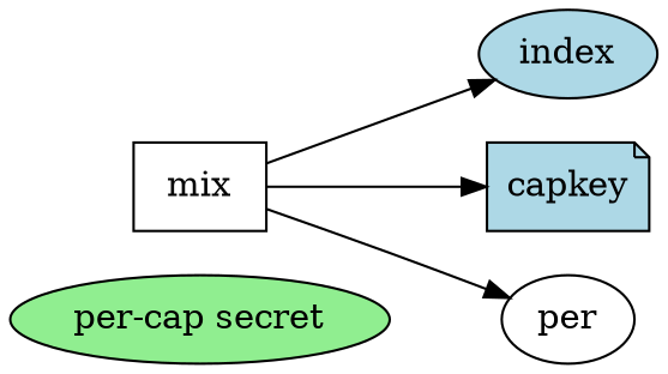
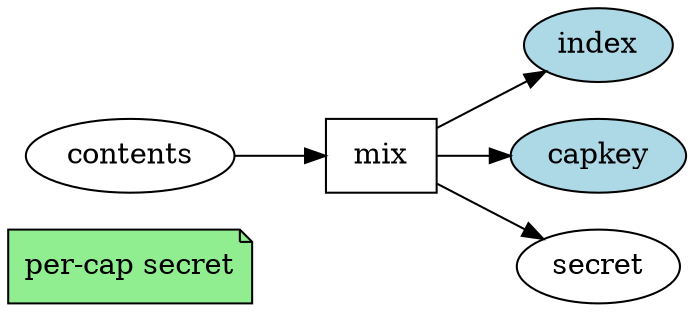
  digraph {
    rankdir=LR
    node [style=filled]
-   n1 [fillcolor=lightgreen label="per-cap secret" shape=ellipse]
+   n1 [fillcolor=lightgreen label="per-cap secret" shape=note]
    mix [fillcolor=white shape=box]
    n3 [fillcolor=lightblue label=index shape=ellipse]
-   n4 [fillcolor=lightblue label=capkey shape=note]
-   secret [label=per style=""]
+   n4 [fillcolor=lightblue label=capkey shape=ellipse]
+   secret [style=""]
+   contents [style=""]
    mix -> n3
    mix -> n4
    mix -> secret
+   contents -> mix
  }
